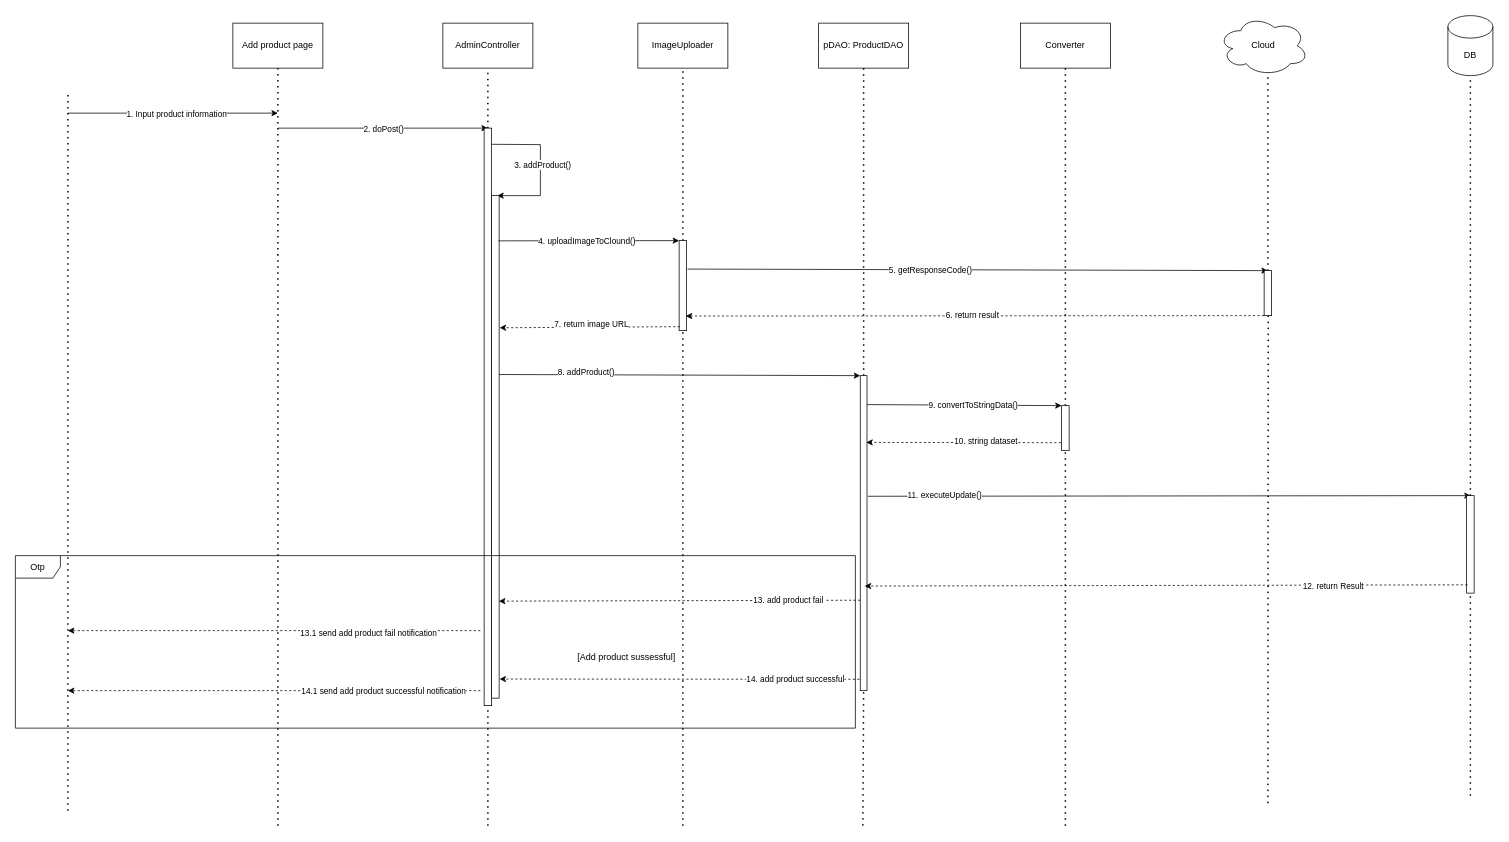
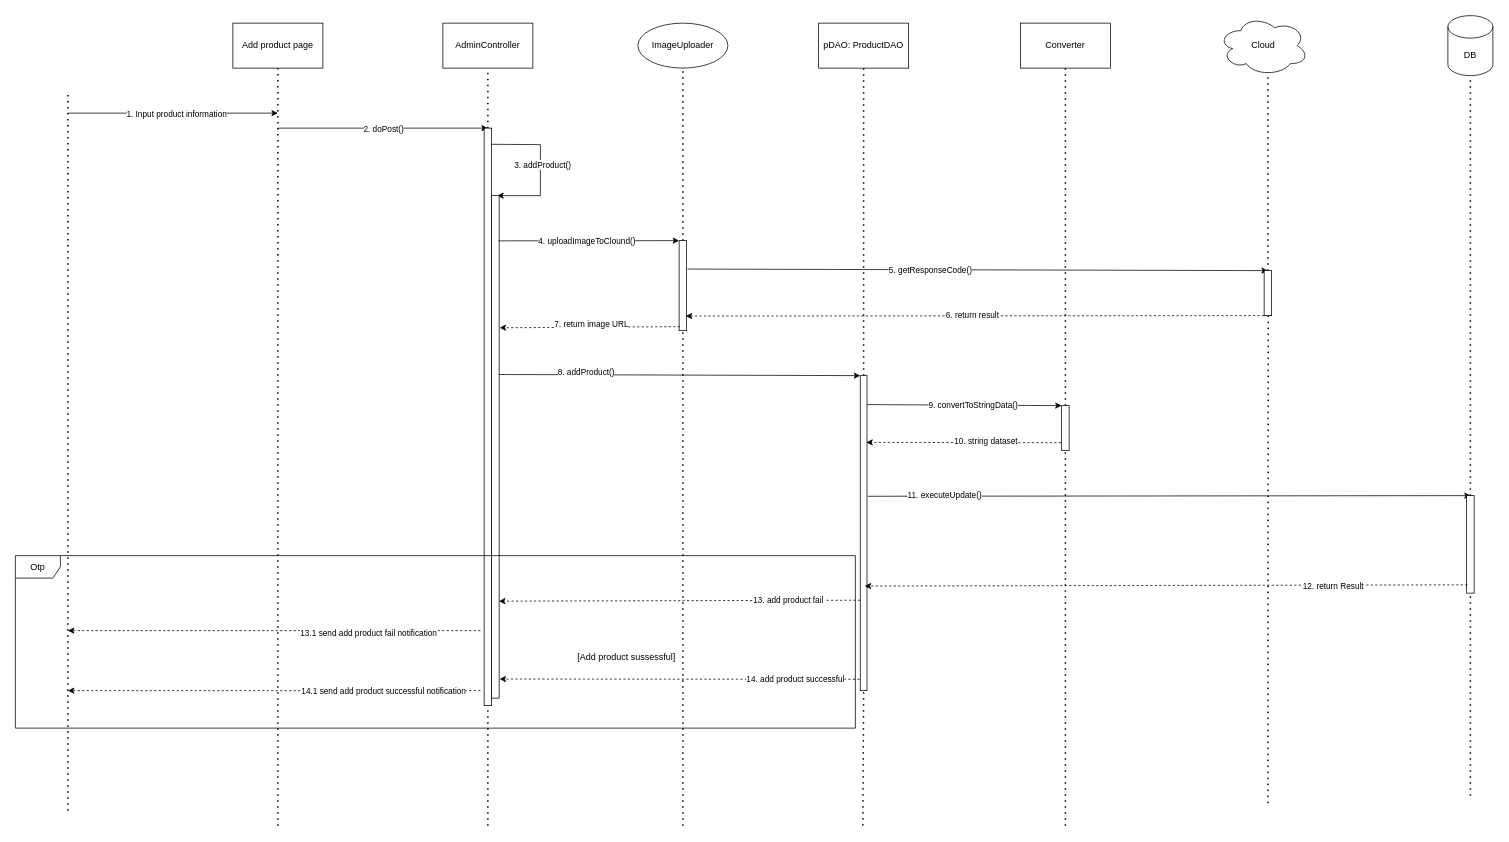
  <mxCell id="0" />
  <mxCell id="1" parent="0" />
  <mxCell id="2" value="" style="endArrow=none;dashed=1;html=1;dashPattern=1 3;strokeWidth=2;rounded=0;" edge="1" parent="1"><mxGeometry width="50" height="50" relative="1" as="geometry"><mxPoint x="90" y="1080" as="sourcePoint" /><mxPoint x="90" y="120" as="targetPoint" /></mxGeometry></mxCell>
  <mxCell id="3" value="Add product page" style="rounded=0;whiteSpace=wrap;html=1;" vertex="1" parent="1"><mxGeometry x="310" y="30" width="120" height="60" as="geometry" /></mxCell>
  <mxCell id="4" value="" style="endArrow=none;dashed=1;html=1;dashPattern=1 3;strokeWidth=2;rounded=0;entryX=0.5;entryY=1;entryDx=0;entryDy=0;" edge="1" parent="1" target="3"><mxGeometry width="50" height="50" relative="1" as="geometry"><mxPoint x="370" y="1100" as="sourcePoint" /><mxPoint x="320" y="190" as="targetPoint" /></mxGeometry></mxCell>
  <mxCell id="5" value="AdminController" style="rounded=0;whiteSpace=wrap;html=1;" vertex="1" parent="1"><mxGeometry x="590" y="30" width="120" height="60" as="geometry" /></mxCell>
  <mxCell id="6" value="" style="endArrow=none;dashed=1;html=1;dashPattern=1 3;strokeWidth=2;rounded=0;entryX=0.5;entryY=1;entryDx=0;entryDy=0;" edge="1" parent="1" source="22" target="5"><mxGeometry width="50" height="50" relative="1" as="geometry"><mxPoint x="650" y="1100" as="sourcePoint" /><mxPoint x="380" y="100" as="targetPoint" /></mxGeometry></mxCell>
- <mxCell id="7" value="ImageUploader" style="rounded=0;whiteSpace=wrap;html=1;" vertex="1" parent="1"><mxGeometry x="850" y="30" width="120" height="60" as="geometry" /></mxCell>
+ <mxCell id="7" value="ImageUploader" style="ellipse;whiteSpace=wrap;html=1;" vertex="1" parent="1"><mxGeometry x="850" y="30" width="120" height="60" as="geometry" /></mxCell>
  <mxCell id="8" value="pDAO: ProductDAO" style="rounded=0;whiteSpace=wrap;html=1;" vertex="1" parent="1"><mxGeometry x="1091" y="30" width="120" height="60" as="geometry" /></mxCell>
  <mxCell id="9" value="" style="endArrow=none;dashed=1;html=1;dashPattern=1 3;strokeWidth=2;rounded=0;entryX=0.5;entryY=1;entryDx=0;entryDy=0;" edge="1" parent="1" source="29" target="7"><mxGeometry width="50" height="50" relative="1" as="geometry"><mxPoint x="910" y="1100" as="sourcePoint" /><mxPoint x="660" y="100" as="targetPoint" /></mxGeometry></mxCell>
  <mxCell id="10" value="" style="endArrow=none;dashed=1;html=1;dashPattern=1 3;strokeWidth=2;rounded=0;entryX=0.5;entryY=1;entryDx=0;entryDy=0;" edge="1" parent="1" source="41" target="8"><mxGeometry width="50" height="50" relative="1" as="geometry"><mxPoint x="1150" y="1100" as="sourcePoint" /><mxPoint x="670" y="110" as="targetPoint" /><Array as="points" /></mxGeometry></mxCell>
  <mxCell id="11" value="Converter" style="rounded=0;whiteSpace=wrap;html=1;" vertex="1" parent="1"><mxGeometry x="1360" y="30" width="120" height="60" as="geometry" /></mxCell>
  <mxCell id="12" value="Cloud" style="ellipse;shape=cloud;whiteSpace=wrap;html=1;" vertex="1" parent="1"><mxGeometry x="1624" y="20" width="120" height="80" as="geometry" /></mxCell>
  <mxCell id="13" value="DB" style="shape=cylinder3;whiteSpace=wrap;html=1;boundedLbl=1;backgroundOutline=1;size=15;" vertex="1" parent="1"><mxGeometry x="1930" y="20" width="60" height="80" as="geometry" /></mxCell>
  <mxCell id="14" value="" style="endArrow=none;dashed=1;html=1;dashPattern=1 3;strokeWidth=2;rounded=0;entryX=0.5;entryY=1;entryDx=0;entryDy=0;" edge="1" parent="1" source="45" target="11"><mxGeometry width="50" height="50" relative="1" as="geometry"><mxPoint x="1420" y="1100" as="sourcePoint" /><mxPoint x="1161" y="100" as="targetPoint" /><Array as="points" /></mxGeometry></mxCell>
  <mxCell id="15" value="" style="endArrow=none;dashed=1;html=1;dashPattern=1 3;strokeWidth=2;rounded=0;entryX=0.55;entryY=0.95;entryDx=0;entryDy=0;entryPerimeter=0;" edge="1" parent="1" source="33" target="12"><mxGeometry width="50" height="50" relative="1" as="geometry"><mxPoint x="1690" y="1070" as="sourcePoint" /><mxPoint x="1171" y="110" as="targetPoint" /><Array as="points" /></mxGeometry></mxCell>
  <mxCell id="16" value="" style="endArrow=none;dashed=1;html=1;dashPattern=1 3;strokeWidth=2;rounded=0;entryX=0.5;entryY=1;entryDx=0;entryDy=0;entryPerimeter=0;" edge="1" parent="1" source="51" target="13"><mxGeometry width="50" height="50" relative="1" as="geometry"><mxPoint x="1960" y="1060" as="sourcePoint" /><mxPoint x="1181" y="120" as="targetPoint" /><Array as="points" /></mxGeometry></mxCell>
  <mxCell id="17" value="" style="endArrow=classic;html=1;rounded=0;" edge="1" parent="1"><mxGeometry width="50" height="50" relative="1" as="geometry"><mxPoint x="90" y="150" as="sourcePoint" /><mxPoint x="370" y="150" as="targetPoint" /></mxGeometry></mxCell>
  <mxCell id="18" value="1. Input product information" style="edgeLabel;html=1;align=center;verticalAlign=middle;resizable=0;points=[];" vertex="1" connectable="0" parent="17"><mxGeometry x="0.026" y="3" relative="1" as="geometry"><mxPoint y="3" as="offset" /></mxGeometry></mxCell>
  <mxCell id="19" value="" style="endArrow=classic;html=1;rounded=0;" edge="1" parent="1"><mxGeometry width="50" height="50" relative="1" as="geometry"><mxPoint x="370" y="170" as="sourcePoint" /><mxPoint x="650" y="170" as="targetPoint" /></mxGeometry></mxCell>
  <mxCell id="20" value="2. doPost()" style="edgeLabel;html=1;align=center;verticalAlign=middle;resizable=0;points=[];" vertex="1" connectable="0" parent="19"><mxGeometry x="0.252" y="-2" relative="1" as="geometry"><mxPoint x="-35" y="-2" as="offset" /></mxGeometry></mxCell>
  <mxCell id="21" value="" style="endArrow=none;dashed=1;html=1;dashPattern=1 3;strokeWidth=2;rounded=0;entryX=0.5;entryY=1;entryDx=0;entryDy=0;" edge="1" parent="1" target="22"><mxGeometry width="50" height="50" relative="1" as="geometry"><mxPoint x="650" y="1100" as="sourcePoint" /><mxPoint x="650" y="90" as="targetPoint" /></mxGeometry></mxCell>
  <mxCell id="22" value="" style="rounded=0;whiteSpace=wrap;html=1;" vertex="1" parent="1"><mxGeometry x="645" y="170" width="10" height="770" as="geometry" /></mxCell>
  <mxCell id="23" value="" style="endArrow=classic;html=1;rounded=0;exitX=0.948;exitY=0.028;exitDx=0;exitDy=0;exitPerimeter=0;entryX=0.75;entryY=0;entryDx=0;entryDy=0;" edge="1" parent="1" source="22" target="25"><mxGeometry width="50" height="50" relative="1" as="geometry"><mxPoint x="670" y="220" as="sourcePoint" /><mxPoint x="710" y="190" as="targetPoint" /><Array as="points"><mxPoint x="720" y="192" /><mxPoint x="720" y="260" /></Array></mxGeometry></mxCell>
  <mxCell id="24" value="3. addProduct()" style="edgeLabel;html=1;align=center;verticalAlign=middle;resizable=0;points=[];" vertex="1" connectable="0" parent="23"><mxGeometry x="-0.039" y="2" relative="1" as="geometry"><mxPoint as="offset" /></mxGeometry></mxCell>
  <mxCell id="25" value="" style="rounded=0;whiteSpace=wrap;html=1;" vertex="1" parent="1"><mxGeometry x="655" y="260" width="10" height="670" as="geometry" /></mxCell>
  <mxCell id="26" value="" style="endArrow=classic;html=1;rounded=0;entryX=0;entryY=0;entryDx=0;entryDy=0;exitX=0.908;exitY=0.09;exitDx=0;exitDy=0;exitPerimeter=0;" edge="1" parent="1" source="25" target="29"><mxGeometry width="50" height="50" relative="1" as="geometry"><mxPoint x="670" y="320" as="sourcePoint" /><mxPoint x="900" y="320" as="targetPoint" /></mxGeometry></mxCell>
  <mxCell id="27" value="4. uploadImageToClound()" style="edgeLabel;html=1;align=center;verticalAlign=middle;resizable=0;points=[];" vertex="1" connectable="0" parent="26"><mxGeometry x="-0.11" y="-1" relative="1" as="geometry"><mxPoint x="10" y="-1" as="offset" /></mxGeometry></mxCell>
  <mxCell id="28" value="" style="endArrow=none;dashed=1;html=1;dashPattern=1 3;strokeWidth=2;rounded=0;entryX=0.5;entryY=1;entryDx=0;entryDy=0;" edge="1" parent="1" target="29"><mxGeometry width="50" height="50" relative="1" as="geometry"><mxPoint x="910" y="1100" as="sourcePoint" /><mxPoint x="910" y="90" as="targetPoint" /></mxGeometry></mxCell>
  <mxCell id="29" value="" style="rounded=0;whiteSpace=wrap;html=1;" vertex="1" parent="1"><mxGeometry x="905" y="320" width="10" height="120" as="geometry" /></mxCell>
  <mxCell id="30" value="" style="endArrow=classic;html=1;rounded=0;exitX=1.126;exitY=0.316;exitDx=0;exitDy=0;exitPerimeter=0;" edge="1" parent="1" source="29"><mxGeometry width="50" height="50" relative="1" as="geometry"><mxPoint x="940" y="360" as="sourcePoint" /><mxPoint x="1690" y="360" as="targetPoint" /></mxGeometry></mxCell>
  <mxCell id="31" value="5. getResponseCode()" style="edgeLabel;html=1;align=center;verticalAlign=middle;resizable=0;points=[];" vertex="1" connectable="0" parent="30"><mxGeometry x="-0.168" y="-2" relative="1" as="geometry"><mxPoint x="1" y="-2" as="offset" /></mxGeometry></mxCell>
  <mxCell id="32" value="" style="endArrow=none;dashed=1;html=1;dashPattern=1 3;strokeWidth=2;rounded=0;entryX=0.55;entryY=0.95;entryDx=0;entryDy=0;entryPerimeter=0;" edge="1" parent="1" target="33"><mxGeometry width="50" height="50" relative="1" as="geometry"><mxPoint x="1690" y="1070" as="sourcePoint" /><mxPoint x="1690" y="96" as="targetPoint" /><Array as="points" /></mxGeometry></mxCell>
  <mxCell id="33" value="" style="rounded=0;whiteSpace=wrap;html=1;" vertex="1" parent="1"><mxGeometry x="1685" y="360" width="10" height="60" as="geometry" /></mxCell>
  <mxCell id="34" value="" style="endArrow=classic;html=1;rounded=0;exitX=0;exitY=1;exitDx=0;exitDy=0;dashed=1;entryX=0.885;entryY=0.838;entryDx=0;entryDy=0;entryPerimeter=0;" edge="1" parent="1" source="33" target="29"><mxGeometry width="50" height="50" relative="1" as="geometry"><mxPoint x="1430" y="420" as="sourcePoint" /><mxPoint x="928.021" y="420" as="targetPoint" /></mxGeometry></mxCell>
  <mxCell id="35" value="6. return result" style="edgeLabel;html=1;align=center;verticalAlign=middle;resizable=0;points=[];" vertex="1" connectable="0" parent="34"><mxGeometry x="0.009" y="-2" relative="1" as="geometry"><mxPoint as="offset" /></mxGeometry></mxCell>
  <mxCell id="36" value="" style="endArrow=classic;html=1;rounded=0;exitX=0.101;exitY=0.956;exitDx=0;exitDy=0;exitPerimeter=0;dashed=1;entryX=1.07;entryY=0.263;entryDx=0;entryDy=0;entryPerimeter=0;" edge="1" parent="1" source="29" target="25"><mxGeometry width="50" height="50" relative="1" as="geometry"><mxPoint x="800" y="500" as="sourcePoint" /><mxPoint x="670" y="435" as="targetPoint" /></mxGeometry></mxCell>
  <mxCell id="37" value="7. return image URL" style="edgeLabel;html=1;align=center;verticalAlign=middle;resizable=0;points=[];" vertex="1" connectable="0" parent="36"><mxGeometry x="0.559" y="1" relative="1" as="geometry"><mxPoint x="68" y="-6" as="offset" /></mxGeometry></mxCell>
  <mxCell id="38" value="" style="endArrow=classic;html=1;rounded=0;exitX=0.986;exitY=0.356;exitDx=0;exitDy=0;exitPerimeter=0;entryX=0;entryY=0;entryDx=0;entryDy=0;" edge="1" parent="1" source="25" target="41"><mxGeometry width="50" height="50" relative="1" as="geometry"><mxPoint x="670" y="500" as="sourcePoint" /><mxPoint x="1141.039" y="500" as="targetPoint" /></mxGeometry></mxCell>
  <mxCell id="39" value="8. addProduct()" style="edgeLabel;html=1;align=center;verticalAlign=middle;resizable=0;points=[];" vertex="1" connectable="0" parent="38"><mxGeometry x="0.196" y="4" relative="1" as="geometry"><mxPoint x="-172" as="offset" /></mxGeometry></mxCell>
  <mxCell id="40" value="" style="endArrow=none;dashed=1;html=1;dashPattern=1 3;strokeWidth=2;rounded=0;entryX=0.5;entryY=1;entryDx=0;entryDy=0;" edge="1" parent="1" target="41"><mxGeometry width="50" height="50" relative="1" as="geometry"><mxPoint x="1150" y="1100" as="sourcePoint" /><mxPoint x="1151" y="90" as="targetPoint" /><Array as="points" /></mxGeometry></mxCell>
  <mxCell id="41" value="" style="rounded=0;whiteSpace=wrap;html=1;" vertex="1" parent="1"><mxGeometry x="1146.5" y="500" width="9" height="420" as="geometry" /></mxCell>
  <mxCell id="42" value="" style="endArrow=classic;html=1;rounded=0;entryX=0;entryY=0;entryDx=0;entryDy=0;exitX=1;exitY=0.092;exitDx=0;exitDy=0;exitPerimeter=0;" edge="1" parent="1" source="41" target="45"><mxGeometry width="50" height="50" relative="1" as="geometry"><mxPoint x="1170" y="540" as="sourcePoint" /><mxPoint x="1400" y="540" as="targetPoint" /></mxGeometry></mxCell>
  <mxCell id="43" value="9. convertToStringData()" style="edgeLabel;html=1;align=center;verticalAlign=middle;resizable=0;points=[];" vertex="1" connectable="0" parent="42"><mxGeometry x="0.417" y="1" relative="1" as="geometry"><mxPoint x="-43" as="offset" /></mxGeometry></mxCell>
  <mxCell id="44" value="" style="endArrow=none;dashed=1;html=1;dashPattern=1 3;strokeWidth=2;rounded=0;entryX=0.5;entryY=1;entryDx=0;entryDy=0;" edge="1" parent="1" target="45"><mxGeometry width="50" height="50" relative="1" as="geometry"><mxPoint x="1420" y="1100" as="sourcePoint" /><mxPoint x="1420" y="90" as="targetPoint" /><Array as="points" /></mxGeometry></mxCell>
  <mxCell id="45" value="" style="rounded=0;whiteSpace=wrap;html=1;" vertex="1" parent="1"><mxGeometry x="1415" y="540" width="10" height="60" as="geometry" /></mxCell>
  <mxCell id="46" value="" style="endArrow=classic;html=1;rounded=0;dashed=1;exitX=-0.073;exitY=0.824;exitDx=0;exitDy=0;exitPerimeter=0;entryX=0.895;entryY=0.212;entryDx=0;entryDy=0;entryPerimeter=0;" edge="1" parent="1" source="45" target="41"><mxGeometry width="50" height="50" relative="1" as="geometry"><mxPoint x="1410" y="590" as="sourcePoint" /><mxPoint x="1170" y="589" as="targetPoint" /></mxGeometry></mxCell>
  <mxCell id="47" value="10. string dataset" style="edgeLabel;html=1;align=center;verticalAlign=middle;resizable=0;points=[];" vertex="1" connectable="0" parent="46"><mxGeometry x="-0.223" y="-2" relative="1" as="geometry"><mxPoint as="offset" /></mxGeometry></mxCell>
  <mxCell id="48" value="" style="endArrow=classic;html=1;rounded=0;exitX=1.141;exitY=0.383;exitDx=0;exitDy=0;exitPerimeter=0;" edge="1" parent="1" source="41"><mxGeometry width="50" height="50" relative="1" as="geometry"><mxPoint x="1170" y="660" as="sourcePoint" /><mxPoint x="1960.404" y="660" as="targetPoint" /></mxGeometry></mxCell>
  <mxCell id="49" value="11. executeUpdate()" style="edgeLabel;html=1;align=center;verticalAlign=middle;resizable=0;points=[];" vertex="1" connectable="0" parent="48"><mxGeometry x="-0.745" y="2" relative="1" as="geometry"><mxPoint as="offset" /></mxGeometry></mxCell>
  <mxCell id="50" value="" style="endArrow=none;dashed=1;html=1;dashPattern=1 3;strokeWidth=2;rounded=0;entryX=0.5;entryY=1;entryDx=0;entryDy=0;entryPerimeter=0;" edge="1" parent="1" target="51"><mxGeometry width="50" height="50" relative="1" as="geometry"><mxPoint x="1960" y="1060" as="sourcePoint" /><mxPoint x="1960" y="100" as="targetPoint" /><Array as="points" /></mxGeometry></mxCell>
  <mxCell id="51" value="" style="rounded=0;whiteSpace=wrap;html=1;" vertex="1" parent="1"><mxGeometry x="1955" y="660" width="10" height="130" as="geometry" /></mxCell>
  <mxCell id="52" value="" style="endArrow=classic;html=1;rounded=0;dashed=1;entryX=0.663;entryY=0.668;entryDx=0;entryDy=0;entryPerimeter=0;exitX=0.109;exitY=0.915;exitDx=0;exitDy=0;exitPerimeter=0;" edge="1" parent="1" source="51" target="41"><mxGeometry width="50" height="50" relative="1" as="geometry"><mxPoint x="1960" y="740" as="sourcePoint" /><mxPoint x="1160" y="780" as="targetPoint" /></mxGeometry></mxCell>
  <mxCell id="53" value="12. return Result" style="edgeLabel;html=1;align=center;verticalAlign=middle;resizable=0;points=[];" vertex="1" connectable="0" parent="52"><mxGeometry x="0.538" y="-1" relative="1" as="geometry"><mxPoint x="438" y="1" as="offset" /></mxGeometry></mxCell>
  <mxCell id="54" value="" style="endArrow=classic;html=1;rounded=0;dashed=1;entryX=0.972;entryY=0.807;entryDx=0;entryDy=0;entryPerimeter=0;exitX=0;exitY=0.713;exitDx=0;exitDy=0;exitPerimeter=0;" edge="1" parent="1" source="41" target="25"><mxGeometry width="50" height="50" relative="1" as="geometry"><mxPoint x="1140" y="800" as="sourcePoint" /><mxPoint x="670" y="800" as="targetPoint" /></mxGeometry></mxCell>
  <mxCell id="55" value="13. add product fail&amp;nbsp;" style="edgeLabel;html=1;align=center;verticalAlign=middle;resizable=0;points=[];" vertex="1" connectable="0" parent="54"><mxGeometry x="-0.187" y="-6" relative="1" as="geometry"><mxPoint x="101" y="6" as="offset" /></mxGeometry></mxCell>
  <mxCell id="56" value="" style="endArrow=classic;html=1;rounded=0;dashed=1;" edge="1" parent="1"><mxGeometry width="50" height="50" relative="1" as="geometry"><mxPoint x="640" y="840" as="sourcePoint" /><mxPoint x="90" y="840" as="targetPoint" /></mxGeometry></mxCell>
  <mxCell id="57" value="13.1 send add product fail notification" style="edgeLabel;html=1;align=center;verticalAlign=middle;resizable=0;points=[];" vertex="1" connectable="0" parent="56"><mxGeometry x="-0.582" y="3" relative="1" as="geometry"><mxPoint x="-35" as="offset" /></mxGeometry></mxCell>
  <mxCell id="58" value="" style="endArrow=classic;html=1;rounded=0;dashed=1;" edge="1" parent="1"><mxGeometry width="50" height="50" relative="1" as="geometry"><mxPoint x="640" y="920" as="sourcePoint" /><mxPoint x="90" y="920" as="targetPoint" /></mxGeometry></mxCell>
  <mxCell id="59" value="14.1 send add product successful notification" style="edgeLabel;html=1;align=center;verticalAlign=middle;resizable=0;points=[];" vertex="1" connectable="0" parent="58"><mxGeometry x="-0.474" y="1" relative="1" as="geometry"><mxPoint x="15" y="-1" as="offset" /></mxGeometry></mxCell>
  <mxCell id="60" value="Otp" style="shape=umlFrame;whiteSpace=wrap;html=1;pointerEvents=0;" vertex="1" parent="1"><mxGeometry x="20" y="740" width="1120" height="230" as="geometry" /></mxCell>
  <mxCell id="61" value="[Add product sussessful]" style="text;html=1;strokeColor=none;fillColor=none;align=center;verticalAlign=middle;whiteSpace=wrap;rounded=0;" vertex="1" parent="1"><mxGeometry x="755" y="860" width="160" height="30" as="geometry" /></mxCell>
  <mxCell id="62" value="" style="endArrow=classic;html=1;rounded=0;exitX=-0.1;exitY=0.964;exitDx=0;exitDy=0;exitPerimeter=0;entryX=1.06;entryY=0.962;entryDx=0;entryDy=0;entryPerimeter=0;dashed=1;" edge="1" parent="1" source="41" target="25"><mxGeometry width="50" height="50" relative="1" as="geometry"><mxPoint x="980" y="920" as="sourcePoint" /><mxPoint x="1030" y="870" as="targetPoint" /></mxGeometry></mxCell>
  <mxCell id="63" value="14. add product successful" style="edgeLabel;html=1;align=center;verticalAlign=middle;resizable=0;points=[];" vertex="1" connectable="0" parent="62"><mxGeometry x="-0.287" y="-2" relative="1" as="geometry"><mxPoint x="85" y="2" as="offset" /></mxGeometry></mxCell>
